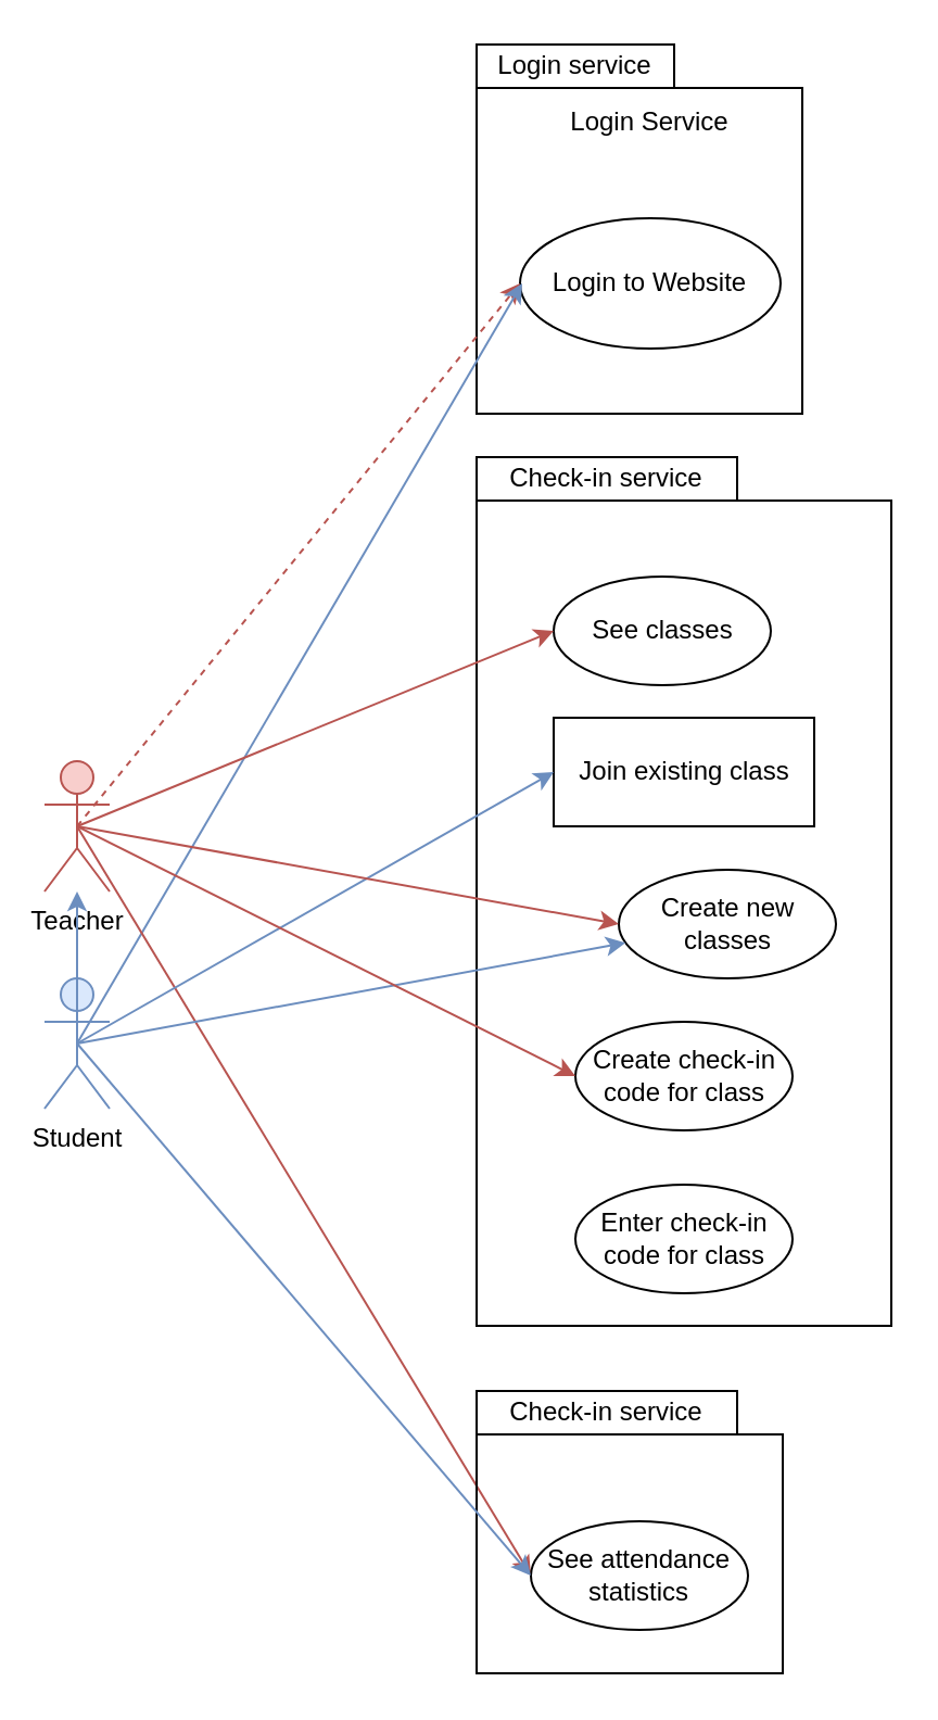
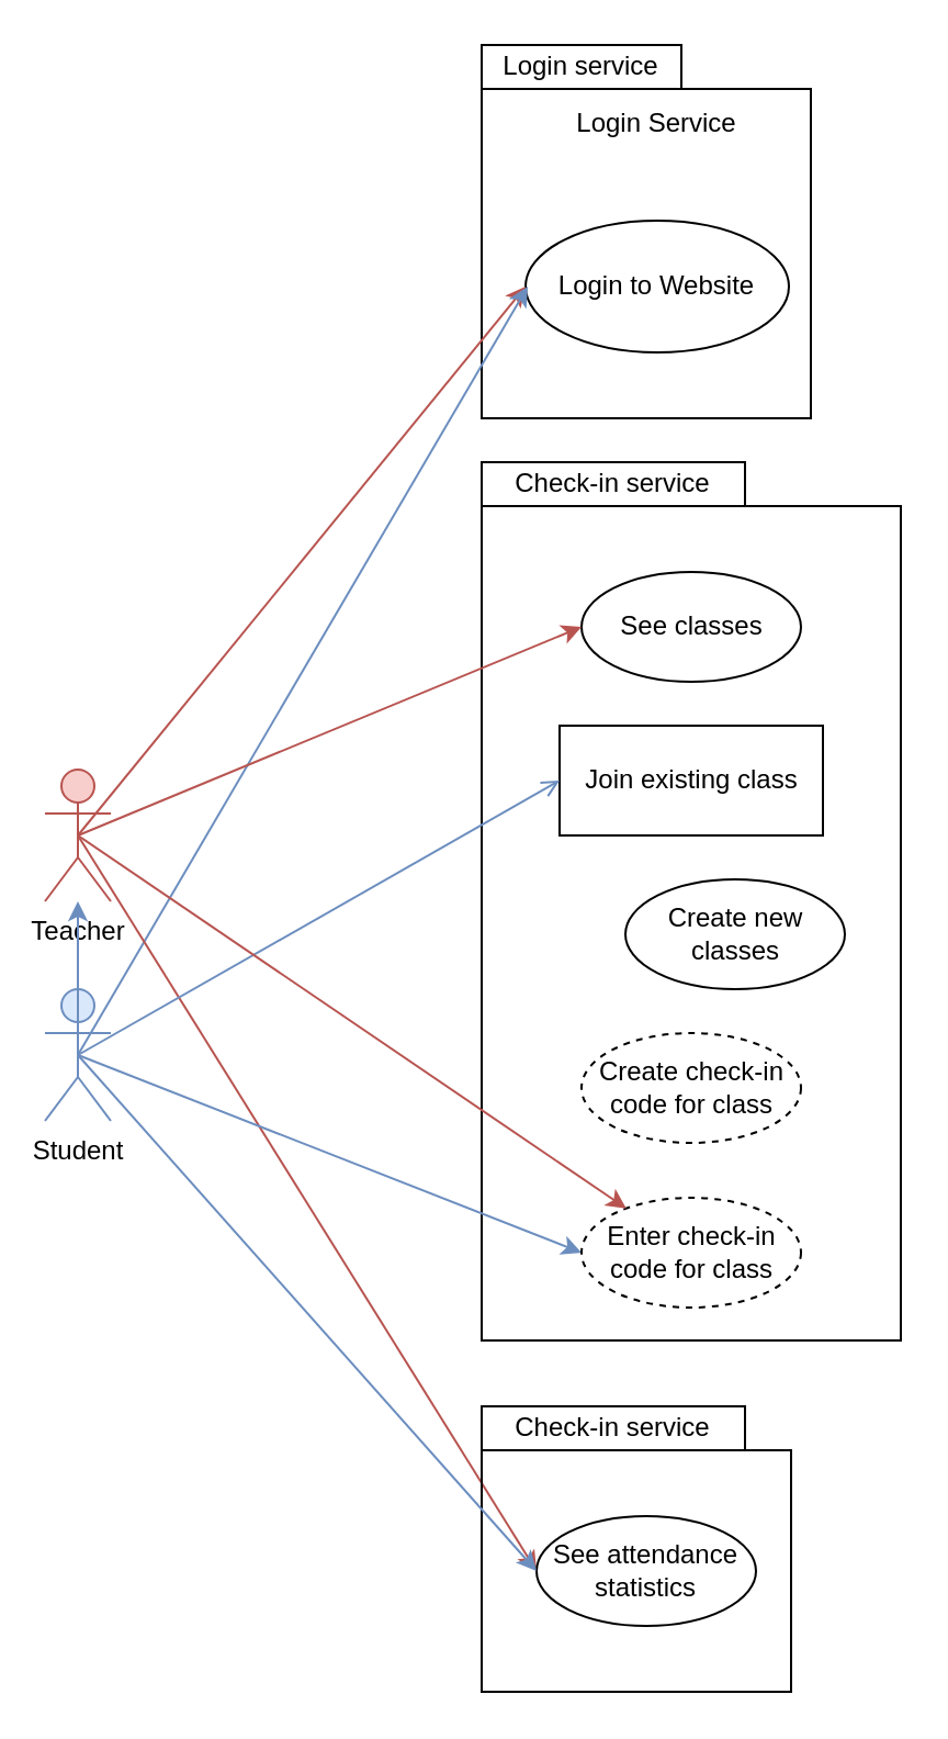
  <mxCell id="0" />
  <mxCell id="1" parent="0" />
  <mxCell id="2" value="Teacher" style="shape=umlActor;verticalLabelPosition=bottom;verticalAlign=top;html=1;outlineConnect=0;fillColor=#f8cecc;strokeColor=#b85450;" vertex="1" parent="1"><mxGeometry x="20" y="350" width="30" height="60" as="geometry" /></mxCell>
  <mxCell id="3" value="" style="rounded=0;whiteSpace=wrap;html=1;fillColor=none;" vertex="1" parent="1"><mxGeometry x="219" y="40" width="150" height="150" as="geometry" /></mxCell>
  <mxCell id="4" value="Login Service" style="text;html=1;strokeColor=none;fillColor=none;align=center;verticalAlign=middle;whiteSpace=wrap;rounded=0;" vertex="1" parent="1"><mxGeometry x="249" y="46" width="100" height="20" as="geometry" /></mxCell>
  <mxCell id="5" value="Login to Website" style="ellipse;whiteSpace=wrap;html=1;fillColor=none;" vertex="1" parent="1"><mxGeometry x="239" y="100" width="120" height="60" as="geometry" /></mxCell>
  <mxCell id="6" value="Student" style="shape=umlActor;verticalLabelPosition=bottom;verticalAlign=top;html=1;outlineConnect=0;fillColor=#dae8fc;strokeColor=#6c8ebf;" vertex="1" parent="1"><mxGeometry x="20" y="450" width="30" height="60" as="geometry" /></mxCell>
  <mxCell id="7" value="" style="rounded=0;whiteSpace=wrap;html=1;fillColor=none;" vertex="1" parent="1"><mxGeometry x="219" y="230" width="191" height="380" as="geometry" /></mxCell>
- <mxCell id="8" value="See classes" style="ellipse;whiteSpace=wrap;html=1;fillColor=none;" vertex="1" parent="1"><mxGeometry x="254.5" y="265" width="100" height="50" as="geometry" /></mxCell>
+ <mxCell id="8" value="See classes" style="ellipse;whiteSpace=wrap;html=1;fillColor=none;" vertex="1" parent="1"><mxGeometry x="264.5" y="260" width="100" height="50" as="geometry" /></mxCell>
  <mxCell id="9" value="Join existing class" style="whiteSpace=wrap;html=1;fillColor=none;rounded=0;" vertex="1" parent="1"><mxGeometry x="254.5" y="330" width="120" height="50" as="geometry" /></mxCell>
  <mxCell id="10" value="Check-in service" style="rounded=0;whiteSpace=wrap;html=1;fillColor=none;" vertex="1" parent="1"><mxGeometry x="219" y="640" width="120" height="20" as="geometry" /></mxCell>
  <mxCell id="11" value="Login service" style="rounded=0;whiteSpace=wrap;html=1;fillColor=none;" vertex="1" parent="1"><mxGeometry x="219" y="20" width="91" height="20" as="geometry" /></mxCell>
  <mxCell id="12" value="Create new classes" style="ellipse;whiteSpace=wrap;html=1;fillColor=none;" vertex="1" parent="1"><mxGeometry x="284.5" y="400" width="100" height="50" as="geometry" /></mxCell>
- <mxCell id="13" value="" style="endArrow=classic;html=1;exitX=0.5;exitY=0.5;exitDx=0;exitDy=0;exitPerimeter=0;entryX=0;entryY=0.5;entryDx=0;entryDy=0;fillColor=#f8cecc;strokeColor=#b85450;dashed=1;" edge="1" parent="1" source="2" target="5"><mxGeometry width="50" height="50" relative="1" as="geometry"><mxPoint x="70" y="350" as="sourcePoint" /><mxPoint x="120" y="300" as="targetPoint" /></mxGeometry></mxCell>
+ <mxCell id="13" value="" style="endArrow=classic;html=1;exitX=0.5;exitY=0.5;exitDx=0;exitDy=0;exitPerimeter=0;entryX=0;entryY=0.5;entryDx=0;entryDy=0;fillColor=#f8cecc;strokeColor=#b85450;" edge="1" parent="1" source="2" target="5"><mxGeometry width="50" height="50" relative="1" as="geometry"><mxPoint x="70" y="350" as="sourcePoint" /><mxPoint x="120" y="300" as="targetPoint" /></mxGeometry></mxCell>
  <mxCell id="14" value="" style="endArrow=classic;html=1;exitX=0.5;exitY=0.5;exitDx=0;exitDy=0;exitPerimeter=0;fillColor=#dae8fc;strokeColor=#6c8ebf;" edge="1" parent="1" source="6"><mxGeometry width="50" height="50" relative="1" as="geometry"><mxPoint x="80" y="470" as="sourcePoint" /><mxPoint x="240" y="130" as="targetPoint" /></mxGeometry></mxCell>
  <mxCell id="15" value="" style="endArrow=classic;html=1;fillColor=#f8cecc;strokeColor=#b85450;exitX=0.5;exitY=0.5;exitDx=0;exitDy=0;exitPerimeter=0;entryX=0;entryY=0.5;entryDx=0;entryDy=0;" edge="1" parent="1" source="2" target="8"><mxGeometry width="50" height="50" relative="1" as="geometry"><mxPoint x="90" y="460" as="sourcePoint" /><mxPoint x="140" y="410" as="targetPoint" /></mxGeometry></mxCell>
  <mxCell id="16" value="" style="endArrow=classic;html=1;exitX=0.5;exitY=0.5;exitDx=0;exitDy=0;exitPerimeter=0;fillColor=#f8cecc;strokeColor=#b85450;entryX=0;entryY=0.5;entryDx=0;entryDy=0;" edge="1" parent="1" source="2" target="26"><mxGeometry width="50" height="50" relative="1" as="geometry"><mxPoint x="110" y="740" as="sourcePoint" /><mxPoint x="160" y="690" as="targetPoint" /></mxGeometry></mxCell>
  <mxCell id="17" value="" style="endArrow=classic;html=1;exitX=0.5;exitY=0.5;exitDx=0;exitDy=0;exitPerimeter=0;fillColor=#dae8fc;strokeColor=#6c8ebf;" edge="1" parent="1" source="6" target="2"><mxGeometry width="50" height="50" relative="1" as="geometry"><mxPoint x="130" y="530" as="sourcePoint" /><mxPoint x="180" y="480" as="targetPoint" /></mxGeometry></mxCell>
- <mxCell id="18" value="" style="endArrow=classic;html=1;exitX=0.5;exitY=0.5;exitDx=0;exitDy=0;exitPerimeter=0;fillColor=#dae8fc;strokeColor=#6c8ebf;entryX=0;entryY=0.5;entryDx=0;entryDy=0;" edge="1" parent="1" source="6" target="9"><mxGeometry width="50" height="50" relative="1" as="geometry"><mxPoint x="110" y="595" as="sourcePoint" /><mxPoint x="160" y="545" as="targetPoint" /></mxGeometry></mxCell>
- <mxCell id="19" value="" style="endArrow=classic;html=1;fillColor=#f8cecc;strokeColor=#b85450;exitX=0.5;exitY=0.5;exitDx=0;exitDy=0;exitPerimeter=0;entryX=0;entryY=0.5;entryDx=0;entryDy=0;" edge="1" parent="1" source="2" target="12"><mxGeometry width="50" height="50" relative="1" as="geometry"><mxPoint x="60" y="180" as="sourcePoint" /><mxPoint x="110" y="130" as="targetPoint" /></mxGeometry></mxCell>
- <mxCell id="20" value="" style="endArrow=classic;html=1;fillColor=#dae8fc;strokeColor=#6c8ebf;exitX=0.5;exitY=0.5;exitDx=0;exitDy=0;exitPerimeter=0;" edge="1" parent="1" source="6" target="12"><mxGeometry width="50" height="50" relative="1" as="geometry"><mxPoint x="80" y="680" as="sourcePoint" /><mxPoint x="130" y="630" as="targetPoint" /></mxGeometry></mxCell>
- <mxCell id="21" value="Create check-in code for class" style="ellipse;whiteSpace=wrap;html=1;fillColor=none;" vertex="1" parent="1"><mxGeometry x="264.5" y="470" width="100" height="50" as="geometry" /></mxCell>
- <mxCell id="22" value="Enter check-in code for class" style="ellipse;whiteSpace=wrap;html=1;fillColor=none;" vertex="1" parent="1"><mxGeometry x="264.5" y="545" width="100" height="50" as="geometry" /></mxCell>
- <mxCell id="23" value="" style="endArrow=classic;html=1;entryX=0;entryY=0.5;entryDx=0;entryDy=0;fillColor=#f8cecc;strokeColor=#b85450;exitX=0.5;exitY=0.5;exitDx=0;exitDy=0;exitPerimeter=0;" edge="1" parent="1" source="2" target="21"><mxGeometry width="50" height="50" relative="1" as="geometry"><mxPoint x="160" y="670" as="sourcePoint" /><mxPoint x="140" y="640" as="targetPoint" /></mxGeometry></mxCell>
+ <mxCell id="18" value="" style="endArrow=open;html=1;exitX=0.5;exitY=0.5;exitDx=0;exitDy=0;exitPerimeter=0;fillColor=#dae8fc;strokeColor=#6c8ebf;entryX=0;entryY=0.5;entryDx=0;entryDy=0;" edge="1" parent="1" source="6" target="9"><mxGeometry width="50" height="50" relative="1" as="geometry"><mxPoint x="110" y="595" as="sourcePoint" /><mxPoint x="160" y="545" as="targetPoint" /></mxGeometry></mxCell>
+ <mxCell id="20" value="" style="endArrow=classic;html=1;fillColor=#dae8fc;strokeColor=#6c8ebf;exitX=0.5;exitY=0.5;exitDx=0;exitDy=0;exitPerimeter=0;entryX=0;entryY=0.5;entryDx=0;entryDy=0;" edge="1" parent="1" source="6" target="22"><mxGeometry width="50" height="50" relative="1" as="geometry"><mxPoint x="80" y="680" as="sourcePoint" /><mxPoint x="130" y="630" as="targetPoint" /></mxGeometry></mxCell>
+ <mxCell id="21" value="Create check-in code for class" style="ellipse;whiteSpace=wrap;html=1;fillColor=none;dashed=1;" vertex="1" parent="1"><mxGeometry x="264.5" y="470" width="100" height="50" as="geometry" /></mxCell>
+ <mxCell id="22" value="Enter check-in code for class" style="ellipse;whiteSpace=wrap;html=1;fillColor=none;dashed=1;" vertex="1" parent="1"><mxGeometry x="264.5" y="545" width="100" height="50" as="geometry" /></mxCell>
+ <mxCell id="23" value="" style="endArrow=classic;html=1;fillColor=#f8cecc;strokeColor=#b85450;exitX=0.5;exitY=0.5;exitDx=0;exitDy=0;exitPerimeter=0;" edge="1" parent="1" source="2" target="22"><mxGeometry width="50" height="50" relative="1" as="geometry"><mxPoint x="160" y="670" as="sourcePoint" /><mxPoint x="140" y="640" as="targetPoint" /></mxGeometry></mxCell>
  <mxCell id="24" value="" style="rounded=0;whiteSpace=wrap;html=1;fillColor=none;" vertex="1" parent="1"><mxGeometry x="219" y="660" width="141" height="110" as="geometry" /></mxCell>
  <mxCell id="25" value="Check-in service" style="rounded=0;whiteSpace=wrap;html=1;fillColor=none;" vertex="1" parent="1"><mxGeometry x="219" y="210" width="120" height="20" as="geometry" /></mxCell>
- <mxCell id="26" value="See attendance statistics" style="ellipse;whiteSpace=wrap;html=1;fillColor=none;" vertex="1" parent="1"><mxGeometry x="244" y="700" width="100" height="50" as="geometry" /></mxCell>
+ <mxCell id="26" value="See attendance statistics" style="ellipse;whiteSpace=wrap;html=1;fillColor=none;" vertex="1" parent="1"><mxGeometry x="244" y="690" width="100" height="50" as="geometry" /></mxCell>
  <mxCell id="27" value="" style="endArrow=classic;html=1;exitX=0.5;exitY=0.5;exitDx=0;exitDy=0;exitPerimeter=0;fillColor=#dae8fc;strokeColor=#6c8ebf;entryX=0;entryY=0.5;entryDx=0;entryDy=0;" edge="1" parent="1" source="6" target="26"><mxGeometry width="50" height="50" relative="1" as="geometry"><mxPoint x="50" y="560" as="sourcePoint" /><mxPoint x="175" y="870" as="targetPoint" /></mxGeometry></mxCell>
